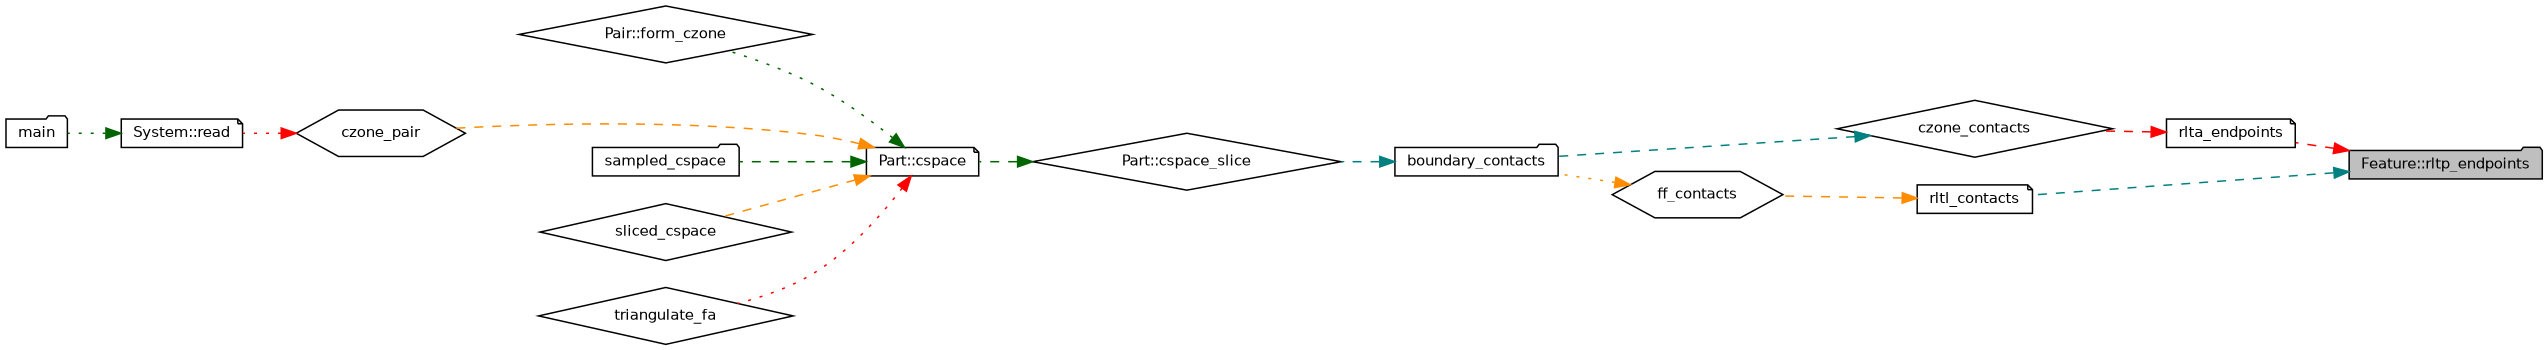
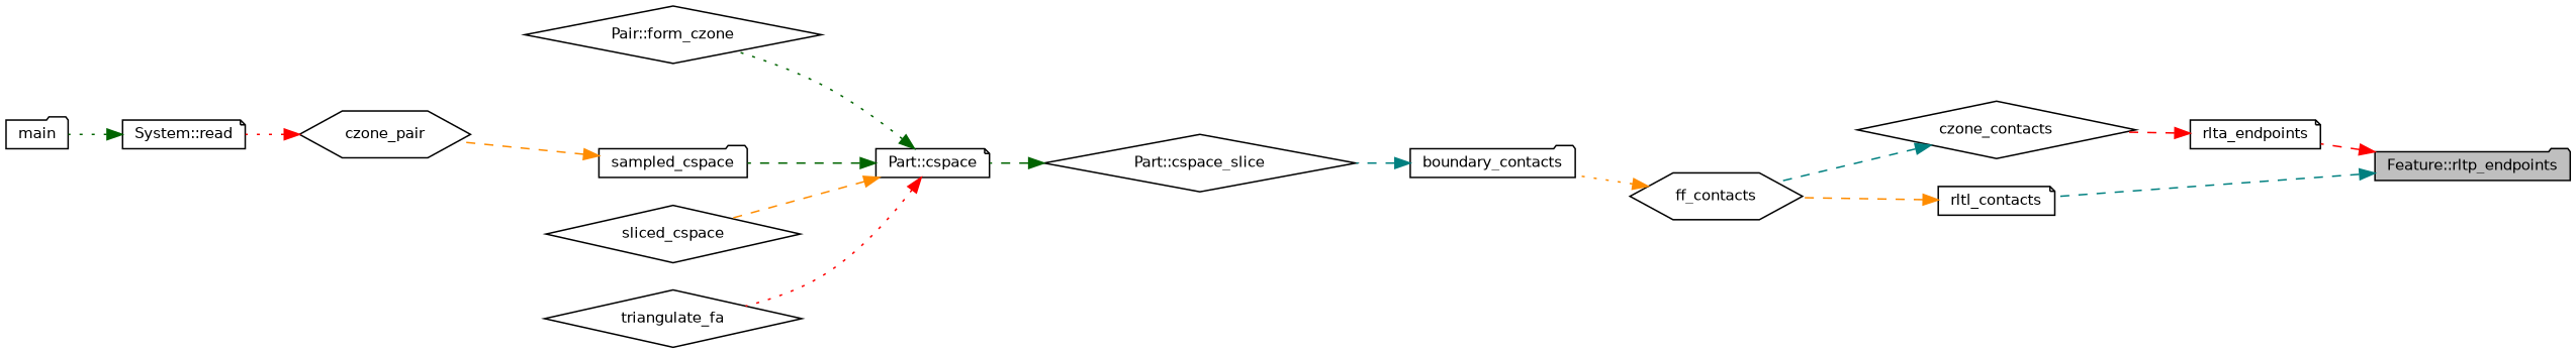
  digraph {
    rankdir=RL
    node [color=black fillcolor=white fontname=Helvetica fontsize=10 shape=diamond style=filled]
    edge [color=red dir=back fontname=Helvetica fontsize=10 labelfontname=Helvetica labelfontsize=10 style=dashed]
    n1 [fillcolor=grey75 fontcolor=black height=0.2 label="Feature::rltp_endpoints" shape=folder width=0.4]
    n2 [height=0.2 label=rlta_endpoints shape=note width=0.4]
    n3 [height=0.2 label=rltl_contacts shape=note width=0.4]
    n4 [height=0.2 label=czone_contacts width=0.4]
    n5 [height=0.2 label=ff_contacts shape=hexagon width=0.4]
    n6 [height=0.2 label=boundary_contacts shape=folder width=0.4]
    n7 [height=0.2 label="Part::cspace_slice" width=0.4]
    n8 [height=0.2 label="Part::cspace" shape=note width=0.4]
    n9 [height=0.2 label="Pair::form_czone" width=0.4]
    n10 [height=0.2 label=czone_pair shape=hexagon width=0.4]
    n11 [height=0.2 label=sampled_cspace shape=folder width=0.4]
    n12 [height=0.2 label=sliced_cspace width=0.4]
    n13 [height=0.2 label=triangulate_fa width=0.4]
    n14 [height=0.2 label="System::read" shape=note width=0.4]
    n15 [height=0.2 label=main shape=folder width=0.4]
    n1 -> n2
    n1 -> n3 [color=teal]
    n2 -> n4
    n3 -> n5 [color=darkorange]
-   n4 -> n6 [color=teal]
+   n4 -> n5 [color=teal]
    n5 -> n6 [color=darkorange style=dotted]
    n6 -> n7 [color=teal]
    n7 -> n8 [color=darkgreen]
    n8 -> n9 [color=darkgreen style=dotted]
-   n8 -> n10 [color=darkorange]
+   n11 -> n10 [color=darkorange]
    n8 -> n11 [color=darkgreen]
    n8 -> n12 [color=darkorange]
    n8 -> n13 [style=dotted]
    n10 -> n14 [style=dotted]
    n14 -> n15 [color=darkgreen style=dotted]
  }
